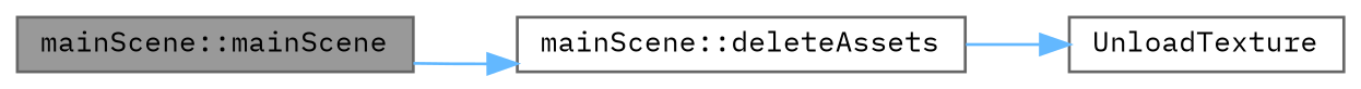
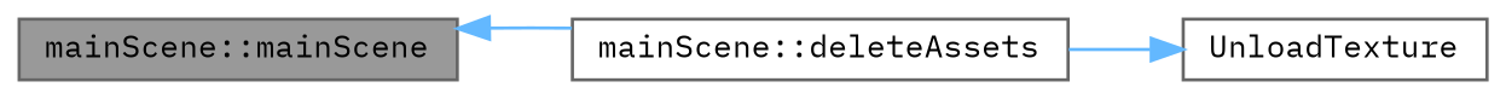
  digraph {
    fontname="IBM Plex Mono"
    rankdir=LR
    node [color=grey40 fillcolor=white fontname="IBM Plex Mono" fontsize=10 shape=box style=filled]
    edge [color=steelblue1 fontname="IBM Plex Mono" fontsize=10 labelfontname=Helvetica labelfontsize=10 style=solid]
    n1 [color=gray40 fillcolor=grey60 fontcolor=black height=0.2 label="mainScene::mainScene" width=0.4]
    n2 [height=0.2 label="mainScene::deleteAssets" width=0.4]
    n3 [height=0.2 label=UnloadTexture width=0.4]
-   n1 -> n2
+   n2 -> n1
    n2 -> n3
  }
